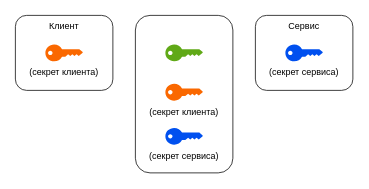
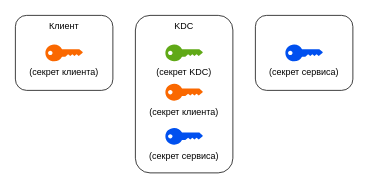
  <mxCell id="0" />
  <mxCell id="1" parent="0" />
  <mxCell id="2" value="" style="rounded=1;whiteSpace=wrap;html=1;" vertex="1" parent="1"><mxGeometry x="20" y="20" width="130" height="100" as="geometry" /></mxCell>
  <mxCell id="3" value="" style="points=[[0,0.5,0],[0.24,0,0],[0.5,0.28,0],[0.995,0.475,0],[0.5,0.72,0],[0.24,1,0]];verticalLabelPosition=bottom;sketch=0;html=1;verticalAlign=top;aspect=fixed;align=center;pointerEvents=1;shape=mxgraph.cisco19.key;perimeterSpacing=1;fillColor=#fa6800;strokeColor=#C73500;labelBorderColor=none;labelBackgroundColor=none;strokeWidth=1;fontColor=#000000;" vertex="1" parent="1"><mxGeometry x="60" y="58.75" width="50" height="22.5" as="geometry" /></mxCell>
  <mxCell id="4" value="Клиент" style="text;html=1;strokeColor=none;fillColor=none;align=center;verticalAlign=middle;whiteSpace=wrap;rounded=0;labelBackgroundColor=none;labelBorderColor=none;sketch=0;" vertex="1" parent="1"><mxGeometry x="55" y="20" width="60" height="30" as="geometry" /></mxCell>
  <mxCell id="5" value="(секрет клиента)" style="text;html=1;strokeColor=none;fillColor=none;align=center;verticalAlign=middle;whiteSpace=wrap;rounded=0;labelBackgroundColor=none;labelBorderColor=none;sketch=0;" vertex="1" parent="1"><mxGeometry x="35" y="81.25" width="100" height="30" as="geometry" /></mxCell>
  <mxCell id="6" value="" style="rounded=1;whiteSpace=wrap;html=1;" vertex="1" parent="1"><mxGeometry x="180" y="20" width="130" height="210" as="geometry" /></mxCell>
  <mxCell id="7" value="" style="points=[[0,0.5,0],[0.24,0,0],[0.5,0.28,0],[0.995,0.475,0],[0.5,0.72,0],[0.24,1,0]];verticalLabelPosition=bottom;sketch=0;html=1;verticalAlign=top;aspect=fixed;align=center;pointerEvents=1;shape=mxgraph.cisco19.key;perimeterSpacing=1;fillColor=#60a917;strokeColor=#2D7600;labelBorderColor=none;labelBackgroundColor=none;strokeWidth=1;fontColor=#ffffff;" vertex="1" parent="1"><mxGeometry x="220" y="58.75" width="50" height="22.5" as="geometry" /></mxCell>
+ <mxCell id="8" value="KDC" style="text;html=1;strokeColor=none;fillColor=none;align=center;verticalAlign=middle;whiteSpace=wrap;rounded=0;labelBackgroundColor=none;labelBorderColor=none;sketch=0;" vertex="1" parent="1"><mxGeometry x="215" y="20" width="60" height="30" as="geometry" /></mxCell>
+ <mxCell id="9" value="(секрет KDC)" style="text;html=1;strokeColor=none;fillColor=none;align=center;verticalAlign=middle;whiteSpace=wrap;rounded=0;labelBackgroundColor=none;labelBorderColor=none;sketch=0;" vertex="1" parent="1"><mxGeometry x="195" y="81.25" width="100" height="30" as="geometry" /></mxCell>
  <mxCell id="10" value="" style="rounded=1;whiteSpace=wrap;html=1;" vertex="1" parent="1"><mxGeometry x="340" y="20" width="130" height="100" as="geometry" /></mxCell>
  <mxCell id="11" value="" style="points=[[0,0.5,0],[0.24,0,0],[0.5,0.28,0],[0.995,0.475,0],[0.5,0.72,0],[0.24,1,0]];verticalLabelPosition=bottom;sketch=0;html=1;verticalAlign=top;aspect=fixed;align=center;pointerEvents=1;shape=mxgraph.cisco19.key;perimeterSpacing=1;fillColor=#0050ef;strokeColor=#001DBC;labelBorderColor=none;labelBackgroundColor=none;strokeWidth=1;fontColor=#ffffff;" vertex="1" parent="1"><mxGeometry x="380" y="58.75" width="50" height="22.5" as="geometry" /></mxCell>
- <mxCell id="12" value="Сервис" style="text;html=1;strokeColor=none;fillColor=none;align=center;verticalAlign=middle;whiteSpace=wrap;rounded=0;labelBackgroundColor=none;labelBorderColor=none;sketch=0;" vertex="1" parent="1"><mxGeometry x="375" y="20" width="60" height="30" as="geometry" /></mxCell>
  <mxCell id="13" value="(секрет сервиса)" style="text;html=1;strokeColor=none;fillColor=none;align=center;verticalAlign=middle;whiteSpace=wrap;rounded=0;labelBackgroundColor=none;labelBorderColor=none;sketch=0;" vertex="1" parent="1"><mxGeometry x="355" y="81.25" width="100" height="30" as="geometry" /></mxCell>
  <mxCell id="14" value="" style="points=[[0,0.5,0],[0.24,0,0],[0.5,0.28,0],[0.995,0.475,0],[0.5,0.72,0],[0.24,1,0]];verticalLabelPosition=bottom;sketch=0;html=1;verticalAlign=top;aspect=fixed;align=center;pointerEvents=1;shape=mxgraph.cisco19.key;perimeterSpacing=1;fillColor=#fa6800;strokeColor=#C73500;labelBorderColor=none;labelBackgroundColor=none;strokeWidth=1;fontColor=#000000;" vertex="1" parent="1"><mxGeometry x="220" y="111.25" width="50" height="22.5" as="geometry" /></mxCell>
  <mxCell id="15" value="(секрет клиента)" style="text;html=1;strokeColor=none;fillColor=none;align=center;verticalAlign=middle;whiteSpace=wrap;rounded=0;labelBackgroundColor=none;labelBorderColor=none;sketch=0;" vertex="1" parent="1"><mxGeometry x="195" y="133.75" width="100" height="30" as="geometry" /></mxCell>
  <mxCell id="16" value="" style="points=[[0,0.5,0],[0.24,0,0],[0.5,0.28,0],[0.995,0.475,0],[0.5,0.72,0],[0.24,1,0]];verticalLabelPosition=bottom;sketch=0;html=1;verticalAlign=top;aspect=fixed;align=center;pointerEvents=1;shape=mxgraph.cisco19.key;perimeterSpacing=1;fillColor=#0050ef;strokeColor=#001DBC;labelBorderColor=none;labelBackgroundColor=none;strokeWidth=1;fontColor=#ffffff;" vertex="1" parent="1"><mxGeometry x="220" y="170" width="50" height="22.5" as="geometry" /></mxCell>
  <mxCell id="17" value="(секрет сервиса)" style="text;html=1;strokeColor=none;fillColor=none;align=center;verticalAlign=middle;whiteSpace=wrap;rounded=0;labelBackgroundColor=none;labelBorderColor=none;sketch=0;" vertex="1" parent="1"><mxGeometry x="195" y="192.5" width="100" height="30" as="geometry" /></mxCell>
